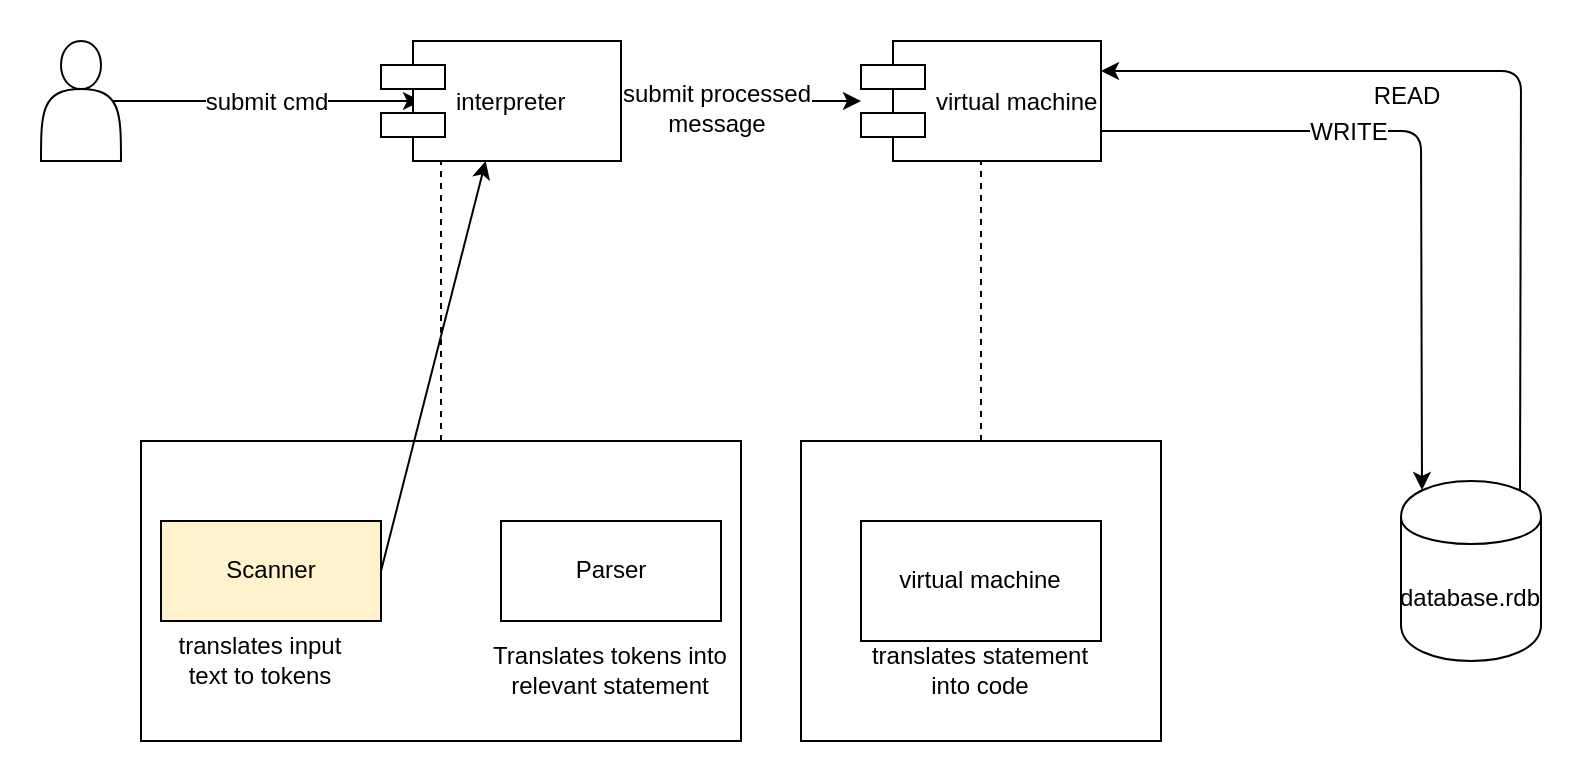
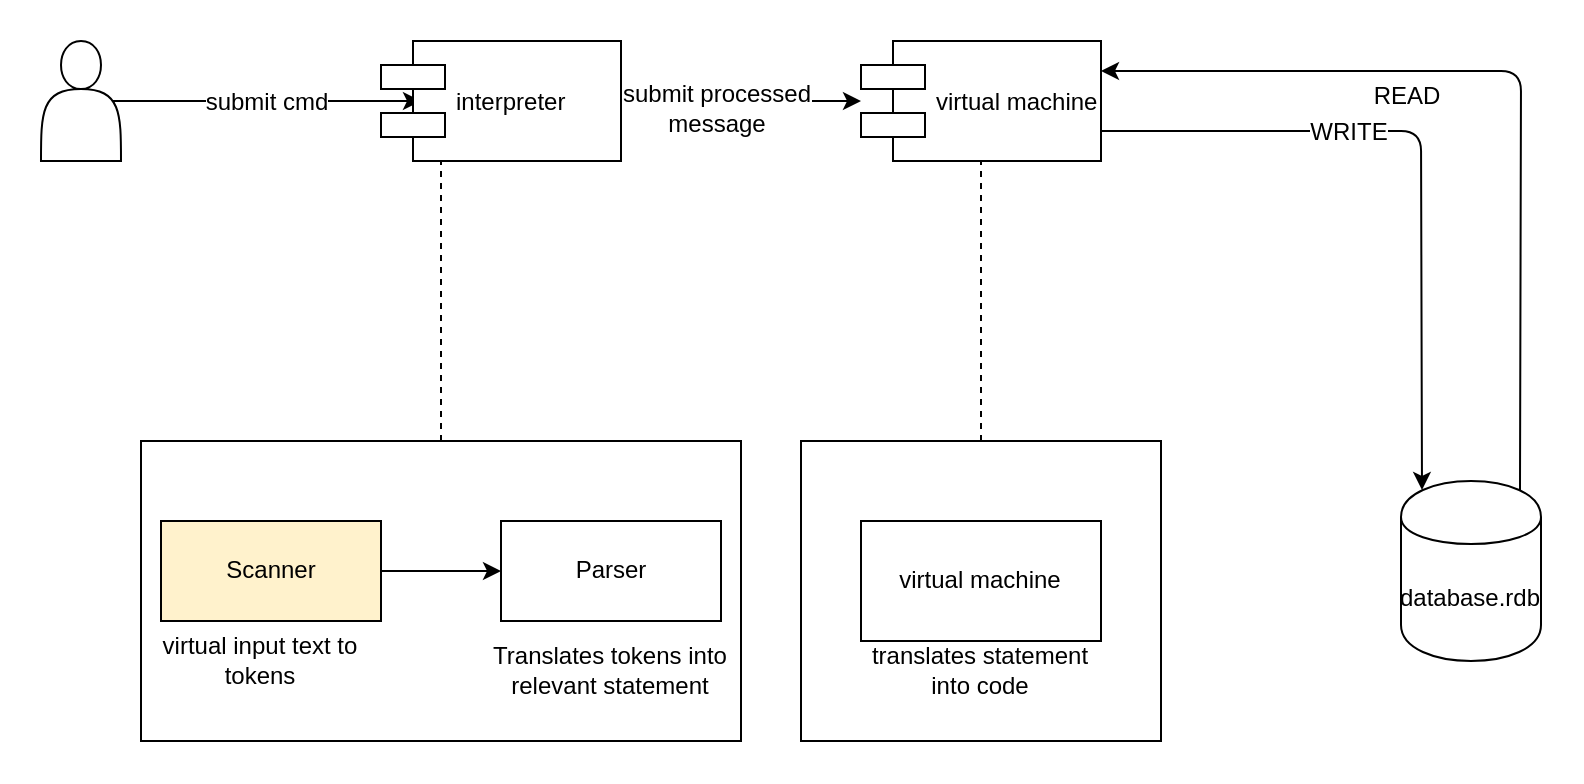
  <mxCell id="0" />
  <mxCell id="1" parent="0" />
  <mxCell id="2" style="edgeStyle=orthogonalEdgeStyle;rounded=0;orthogonalLoop=1;jettySize=auto;html=1;exitX=0.9;exitY=0.5;exitDx=0;exitDy=0;exitPerimeter=0;" parent="1" source="4" edge="1"><mxGeometry relative="1" as="geometry"><mxPoint x="210" y="50" as="targetPoint" /></mxGeometry></mxCell>
  <mxCell id="3" value="submit cmd" style="text;html=1;resizable=0;points=[];align=center;verticalAlign=middle;labelBackgroundColor=#ffffff;" parent="2" vertex="1" connectable="0"><mxGeometry x="0.167" y="-3" relative="1" as="geometry"><mxPoint x="-13" y="-3" as="offset" /></mxGeometry></mxCell>
  <mxCell id="4" value="" style="shape=actor;whiteSpace=wrap;html=1;" parent="1" vertex="1"><mxGeometry x="20" y="20" width="40" height="60" as="geometry" /></mxCell>
  <mxCell id="5" value="" style="edgeStyle=orthogonalEdgeStyle;rounded=0;orthogonalLoop=1;jettySize=auto;html=1;" parent="1" source="7" target="8" edge="1"><mxGeometry relative="1" as="geometry" /></mxCell>
  <mxCell id="6" value="submit processed&lt;br&gt;message" style="text;html=1;resizable=0;points=[];align=center;verticalAlign=middle;labelBackgroundColor=#ffffff;" parent="5" vertex="1" connectable="0"><mxGeometry x="-0.209" y="-3" relative="1" as="geometry"><mxPoint as="offset" /></mxGeometry></mxCell>
  <mxCell id="7" value="interpreter" style="shape=component;align=left;spacingLeft=36;" parent="1" vertex="1"><mxGeometry x="190" y="20" width="120" height="60" as="geometry" /></mxCell>
  <mxCell id="8" value="virtual machine" style="shape=component;align=left;spacingLeft=36;" parent="1" vertex="1"><mxGeometry x="430" y="20" width="120" height="60" as="geometry" /></mxCell>
  <mxCell id="9" value="" style="endArrow=classic;html=1;exitX=1;exitY=0.75;exitDx=0;exitDy=0;entryX=0.15;entryY=0.05;entryDx=0;entryDy=0;entryPerimeter=0;" parent="1" source="8" target="11" edge="1"><mxGeometry width="50" height="50" relative="1" as="geometry"><mxPoint x="545" y="80" as="sourcePoint" /><mxPoint x="750" y="65" as="targetPoint" /><Array as="points"><mxPoint x="710" y="65" /></Array></mxGeometry></mxCell>
  <mxCell id="10" value="WRITE" style="text;html=1;resizable=0;points=[];align=center;verticalAlign=middle;labelBackgroundColor=#ffffff;" parent="9" vertex="1" connectable="0"><mxGeometry x="-0.277" relative="1" as="geometry"><mxPoint as="offset" /></mxGeometry></mxCell>
  <mxCell id="11" value="database.rdb" style="shape=cylinder;whiteSpace=wrap;html=1;boundedLbl=1;backgroundOutline=1;" parent="1" vertex="1"><mxGeometry x="700" y="240" width="70" height="90" as="geometry" /></mxCell>
  <mxCell id="12" value="" style="endArrow=classic;html=1;exitX=0.85;exitY=0.05;exitDx=0;exitDy=0;exitPerimeter=0;entryX=1;entryY=0.25;entryDx=0;entryDy=0;" parent="1" source="11" target="8" edge="1"><mxGeometry width="50" height="50" relative="1" as="geometry"><mxPoint x="760" y="150" as="sourcePoint" /><mxPoint x="810" y="100" as="targetPoint" /><Array as="points"><mxPoint x="760" y="35" /></Array></mxGeometry></mxCell>
  <mxCell id="13" value="READ" style="text;html=1;resizable=0;points=[];align=center;verticalAlign=middle;labelBackgroundColor=#ffffff;" parent="12" vertex="1" connectable="0"><mxGeometry x="-0.068" y="58" relative="1" as="geometry"><mxPoint x="1" y="-2" as="offset" /></mxGeometry></mxCell>
  <mxCell id="14" value="" style="html=1;" parent="1" vertex="1"><mxGeometry x="70" y="220" width="300" height="150" as="geometry" /></mxCell>
  <mxCell id="15" value="Scanner" style="html=1;fillColor=#fff2cc;" parent="1" vertex="1"><mxGeometry x="80" y="260" width="110" height="50" as="geometry" /></mxCell>
  <mxCell id="16" value="Parser" style="html=1;" parent="1" vertex="1"><mxGeometry x="250" y="260" width="110" height="50" as="geometry" /></mxCell>
- <mxCell id="17" value="" style="endArrow=classic;html=1;exitX=1;exitY=0.5;exitDx=0;exitDy=0;" parent="1" source="15" target="7" edge="1"><mxGeometry width="50" height="50" relative="1" as="geometry"><mxPoint x="50" y="420" as="sourcePoint" /><mxPoint x="100" y="370" as="targetPoint" /></mxGeometry></mxCell>
+ <mxCell id="17" value="" style="endArrow=classic;html=1;exitX=1;exitY=0.5;exitDx=0;exitDy=0;" parent="1" source="15" target="16" edge="1"><mxGeometry width="50" height="50" relative="1" as="geometry"><mxPoint x="50" y="420" as="sourcePoint" /><mxPoint x="100" y="370" as="targetPoint" /></mxGeometry></mxCell>
  <mxCell id="18" value="" style="endArrow=none;dashed=1;html=1;entryX=0.25;entryY=1;entryDx=0;entryDy=0;exitX=0.5;exitY=0;exitDx=0;exitDy=0;" parent="1" source="14" target="7" edge="1"><mxGeometry width="50" height="50" relative="1" as="geometry"><mxPoint x="60" y="420" as="sourcePoint" /><mxPoint x="110" y="370" as="targetPoint" /></mxGeometry></mxCell>
- <mxCell id="19" value="translates input text to tokens" style="text;html=1;strokeColor=none;fillColor=none;align=center;verticalAlign=middle;whiteSpace=wrap;rounded=0;" parent="1" vertex="1"><mxGeometry x="80" y="320" width="100" height="20" as="geometry" /></mxCell>
+ <mxCell id="19" value="virtual input text to tokens" style="text;html=1;strokeColor=none;fillColor=none;align=center;verticalAlign=middle;whiteSpace=wrap;rounded=0;" parent="1" vertex="1"><mxGeometry x="80" y="320" width="100" height="20" as="geometry" /></mxCell>
  <mxCell id="20" value="Translates tokens into relevant statement" style="text;html=1;strokeColor=none;fillColor=none;align=center;verticalAlign=middle;whiteSpace=wrap;rounded=0;" parent="1" vertex="1"><mxGeometry x="235" y="325" width="140" height="20" as="geometry" /></mxCell>
  <mxCell id="21" value="" style="rounded=0;whiteSpace=wrap;html=1;" parent="1" vertex="1"><mxGeometry x="400" y="220" width="180" height="150" as="geometry" /></mxCell>
  <mxCell id="22" value="virtual machine" style="rounded=0;whiteSpace=wrap;html=1;" parent="1" vertex="1"><mxGeometry x="430" y="260" width="120" height="60" as="geometry" /></mxCell>
  <mxCell id="23" value="translates statement into code" style="text;html=1;strokeColor=none;fillColor=none;align=center;verticalAlign=middle;whiteSpace=wrap;rounded=0;" parent="1" vertex="1"><mxGeometry x="430" y="325" width="120" height="20" as="geometry" /></mxCell>
  <mxCell id="24" value="" style="endArrow=none;dashed=1;html=1;entryX=0.5;entryY=1;entryDx=0;entryDy=0;exitX=0.5;exitY=0;exitDx=0;exitDy=0;" parent="1" source="21" target="8" edge="1"><mxGeometry width="50" height="50" relative="1" as="geometry"><mxPoint x="510" y="220" as="sourcePoint" /><mxPoint x="560" y="170" as="targetPoint" /></mxGeometry></mxCell>
